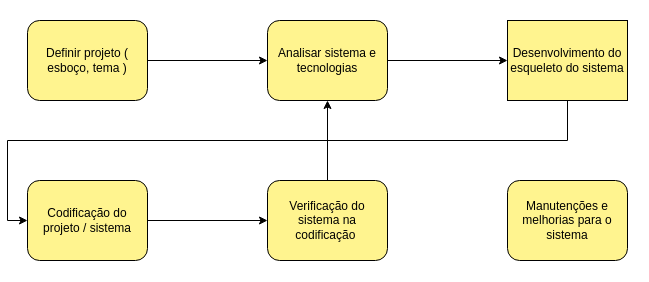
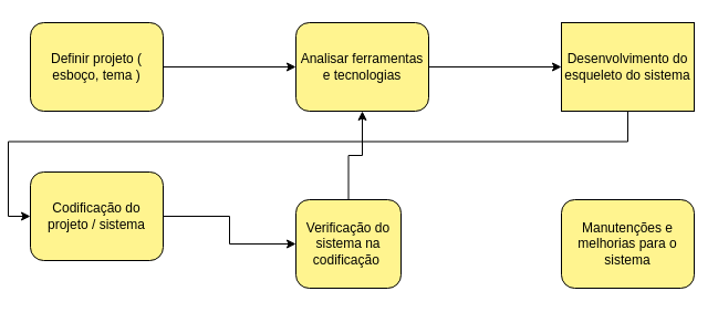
  <mxCell id="0" />
  <mxCell id="1" parent="0" />
  <mxCell id="2" style="edgeStyle=orthogonalEdgeStyle;rounded=0;orthogonalLoop=1;jettySize=auto;html=1;" edge="1" parent="1" source="3" target="5"><mxGeometry relative="1" as="geometry" /></mxCell>
  <mxCell id="3" value="Definir projeto ( esboço, tema )" style="rounded=1;whiteSpace=wrap;html=1;fillColor=#FFF48F;" vertex="1" parent="1"><mxGeometry x="20" y="20" width="120" height="80" as="geometry" /></mxCell>
  <mxCell id="4" style="edgeStyle=orthogonalEdgeStyle;rounded=0;orthogonalLoop=1;jettySize=auto;html=1;" edge="1" parent="1" source="5" target="7"><mxGeometry relative="1" as="geometry" /></mxCell>
- <mxCell id="5" value="Analisar sistema e tecnologias" style="rounded=1;whiteSpace=wrap;html=1;fillColor=#FFF48F;" vertex="1" parent="1"><mxGeometry x="260" y="20" width="120" height="80" as="geometry" /></mxCell>
+ <mxCell id="5" value="Analisar ferramentas e tecnologias" style="rounded=1;whiteSpace=wrap;html=1;fillColor=#FFF48F;" vertex="1" parent="1"><mxGeometry x="260" y="20" width="120" height="80" as="geometry" /></mxCell>
  <mxCell id="6" style="edgeStyle=orthogonalEdgeStyle;rounded=0;orthogonalLoop=1;jettySize=auto;html=1;entryX=0;entryY=0.5;entryDx=0;entryDy=0;exitX=0.5;exitY=1;exitDx=0;exitDy=0;" edge="1" parent="1" source="7" target="9"><mxGeometry relative="1" as="geometry" /></mxCell>
  <mxCell id="7" value="Desenvolvimento do esqueleto do sistema" style="whiteSpace=wrap;html=1;fillColor=#FFF48F;rounded=0;" vertex="1" parent="1"><mxGeometry x="500" y="20" width="120" height="80" as="geometry" /></mxCell>
  <mxCell id="8" style="edgeStyle=orthogonalEdgeStyle;rounded=0;orthogonalLoop=1;jettySize=auto;html=1;" edge="1" parent="1" source="9" target="11"><mxGeometry relative="1" as="geometry" /></mxCell>
- <mxCell id="9" value="Codificação do projeto / sistema" style="rounded=1;whiteSpace=wrap;html=1;fillColor=#FFF48F;" vertex="1" parent="1"><mxGeometry x="20" y="180" width="120" height="80" as="geometry" /></mxCell>
+ <mxCell id="9" value="Codificação do projeto / sistema" style="rounded=1;whiteSpace=wrap;html=1;fillColor=#FFF48F;" vertex="1" parent="1"><mxGeometry x="20" y="155" width="120" height="80" as="geometry" /></mxCell>
  <mxCell id="10" style="edgeStyle=orthogonalEdgeStyle;rounded=0;orthogonalLoop=1;jettySize=auto;html=1;" edge="1" parent="1" source="11" target="5"><mxGeometry relative="1" as="geometry" /></mxCell>
- <mxCell id="11" value="Verificação do sistema na codificação&amp;nbsp;" style="rounded=1;whiteSpace=wrap;html=1;fillColor=#FFF48F;" vertex="1" parent="1"><mxGeometry x="260" y="180" width="120" height="80" as="geometry" /></mxCell>
+ <mxCell id="11" value="Verificação do sistema na codificação&amp;nbsp;" style="rounded=1;whiteSpace=wrap;html=1;fillColor=#FFF48F;" vertex="1" parent="1"><mxGeometry x="260" y="180" width="95" height="80" as="geometry" /></mxCell>
  <mxCell id="12" value="Manutenções e melhorias para o sistema" style="rounded=1;whiteSpace=wrap;html=1;fillColor=#FFF48F;" vertex="1" parent="1"><mxGeometry x="500" y="180" width="120" height="80" as="geometry" /></mxCell>
